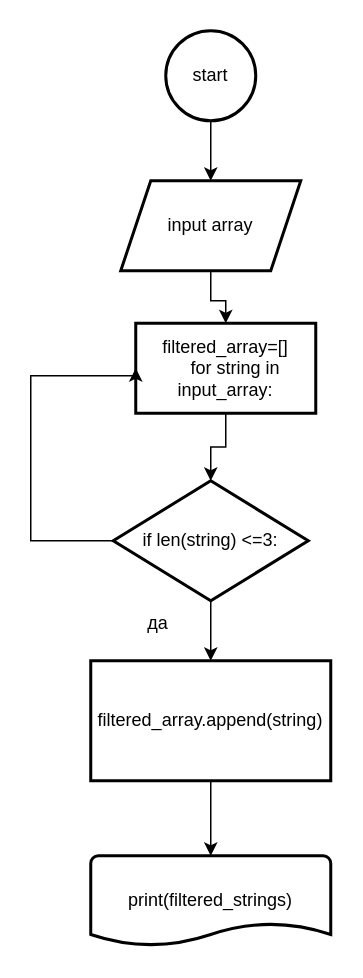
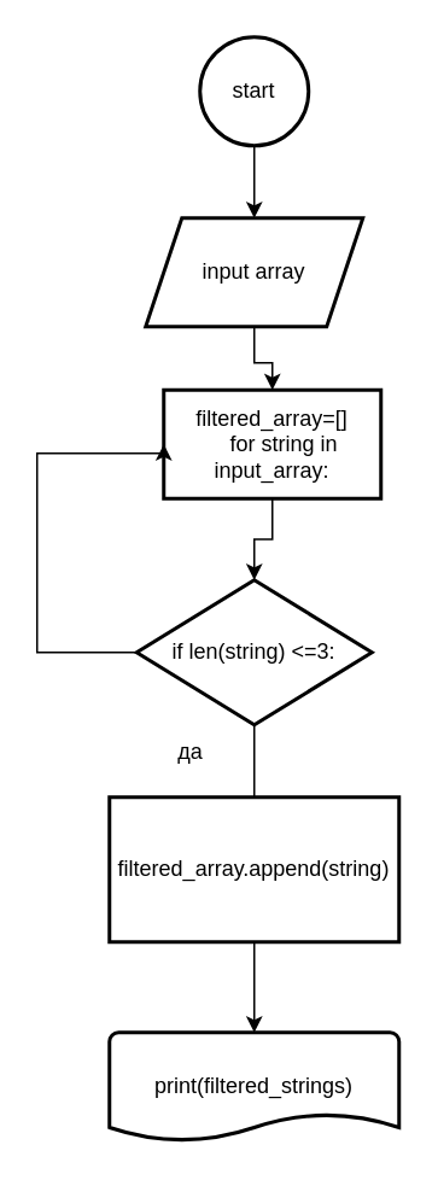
  <mxCell id="0" />
  <mxCell id="1" parent="0" />
  <mxCell id="2" value="" style="edgeStyle=orthogonalEdgeStyle;rounded=0;orthogonalLoop=1;jettySize=auto;html=1;" edge="1" parent="1" source="3" target="5"><mxGeometry relative="1" as="geometry" /></mxCell>
  <mxCell id="3" value="start" style="strokeWidth=2;html=1;shape=mxgraph.flowchart.start_2;whiteSpace=wrap;" vertex="1" parent="1"><mxGeometry x="110" y="20" width="60" height="60" as="geometry" /></mxCell>
  <mxCell id="4" value="" style="edgeStyle=orthogonalEdgeStyle;rounded=0;orthogonalLoop=1;jettySize=auto;html=1;" edge="1" parent="1" source="5" target="7"><mxGeometry relative="1" as="geometry" /></mxCell>
  <mxCell id="5" value="input array" style="shape=parallelogram;perimeter=parallelogramPerimeter;whiteSpace=wrap;html=1;fixedSize=1;strokeWidth=2;" vertex="1" parent="1"><mxGeometry x="80" y="120" width="120" height="60" as="geometry" /></mxCell>
  <mxCell id="6" value="" style="edgeStyle=orthogonalEdgeStyle;rounded=0;orthogonalLoop=1;jettySize=auto;html=1;" edge="1" parent="1" source="7" target="10"><mxGeometry relative="1" as="geometry" /></mxCell>
  <mxCell id="7" value="&lt;div&gt;filtered_array=[]&lt;/div&gt;&lt;div&gt;&amp;nbsp; &amp;nbsp; for string in input_array:&lt;/div&gt;" style="whiteSpace=wrap;html=1;strokeWidth=2;" vertex="1" parent="1"><mxGeometry x="90" y="215" width="120" height="60" as="geometry" /></mxCell>
- <mxCell id="8" value="" style="edgeStyle=orthogonalEdgeStyle;rounded=0;orthogonalLoop=1;jettySize=auto;html=1;" edge="1" parent="1" source="10" target="11"><mxGeometry relative="1" as="geometry" /></mxCell>
+ <mxCell id="8" value="" style="edgeStyle=orthogonalEdgeStyle;rounded=0;orthogonalLoop=1;jettySize=auto;html=1;endArrow=none;" edge="1" parent="1" source="10" target="11"><mxGeometry relative="1" as="geometry" /></mxCell>
  <mxCell id="9" style="edgeStyle=orthogonalEdgeStyle;rounded=0;orthogonalLoop=1;jettySize=auto;html=1;exitX=0;exitY=0.5;exitDx=0;exitDy=0;entryX=0;entryY=0.5;entryDx=0;entryDy=0;" edge="1" parent="1" source="10" target="7"><mxGeometry relative="1" as="geometry"><Array as="points"><mxPoint x="20" y="360" /><mxPoint x="20" y="250" /></Array></mxGeometry></mxCell>
  <mxCell id="10" value="if len(string) &amp;lt;=3:" style="rhombus;whiteSpace=wrap;html=1;strokeWidth=2;" vertex="1" parent="1"><mxGeometry x="75" y="320" width="130" height="80" as="geometry" /></mxCell>
  <mxCell id="11" value="filtered_array.append(string)" style="whiteSpace=wrap;html=1;strokeWidth=2;" vertex="1" parent="1"><mxGeometry x="60" y="440" width="160" height="80" as="geometry" /></mxCell>
  <mxCell id="12" value="print(filtered_strings)" style="strokeWidth=2;html=1;shape=mxgraph.flowchart.document2;whiteSpace=wrap;size=0.25;" vertex="1" parent="1"><mxGeometry x="60" y="570" width="160" height="60" as="geometry" /></mxCell>
  <mxCell id="13" style="edgeStyle=orthogonalEdgeStyle;rounded=0;orthogonalLoop=1;jettySize=auto;html=1;exitX=0.5;exitY=1;exitDx=0;exitDy=0;entryX=0.5;entryY=0;entryDx=0;entryDy=0;entryPerimeter=0;" edge="1" parent="1" source="11" target="12"><mxGeometry relative="1" as="geometry" /></mxCell>
  <mxCell id="14" value="да" style="text;html=1;strokeColor=none;fillColor=none;align=center;verticalAlign=middle;whiteSpace=wrap;rounded=0;" vertex="1" parent="1"><mxGeometry x="75" y="400" width="60" height="30" as="geometry" /></mxCell>
